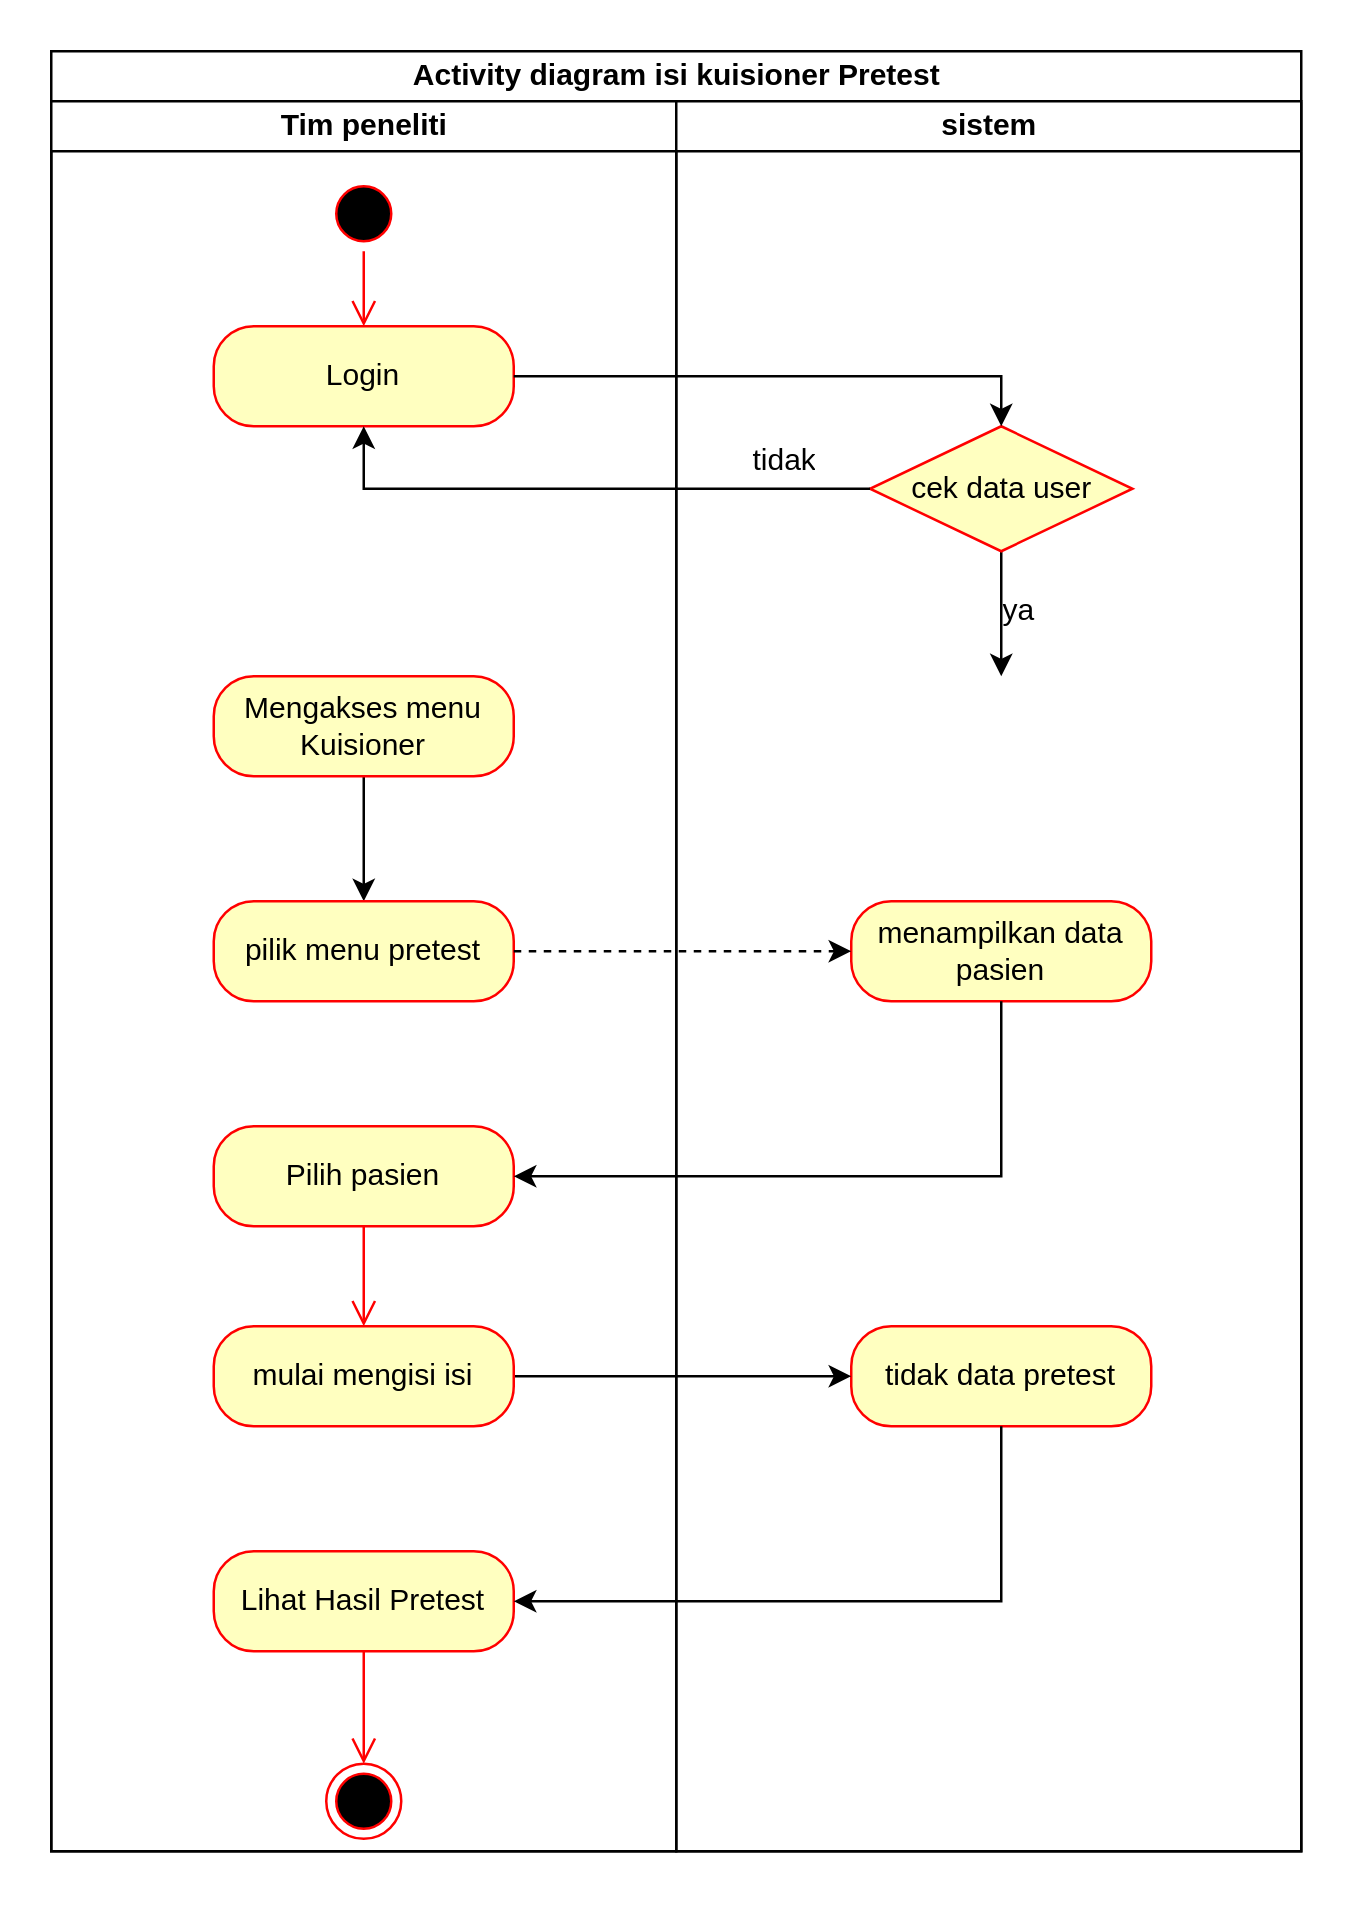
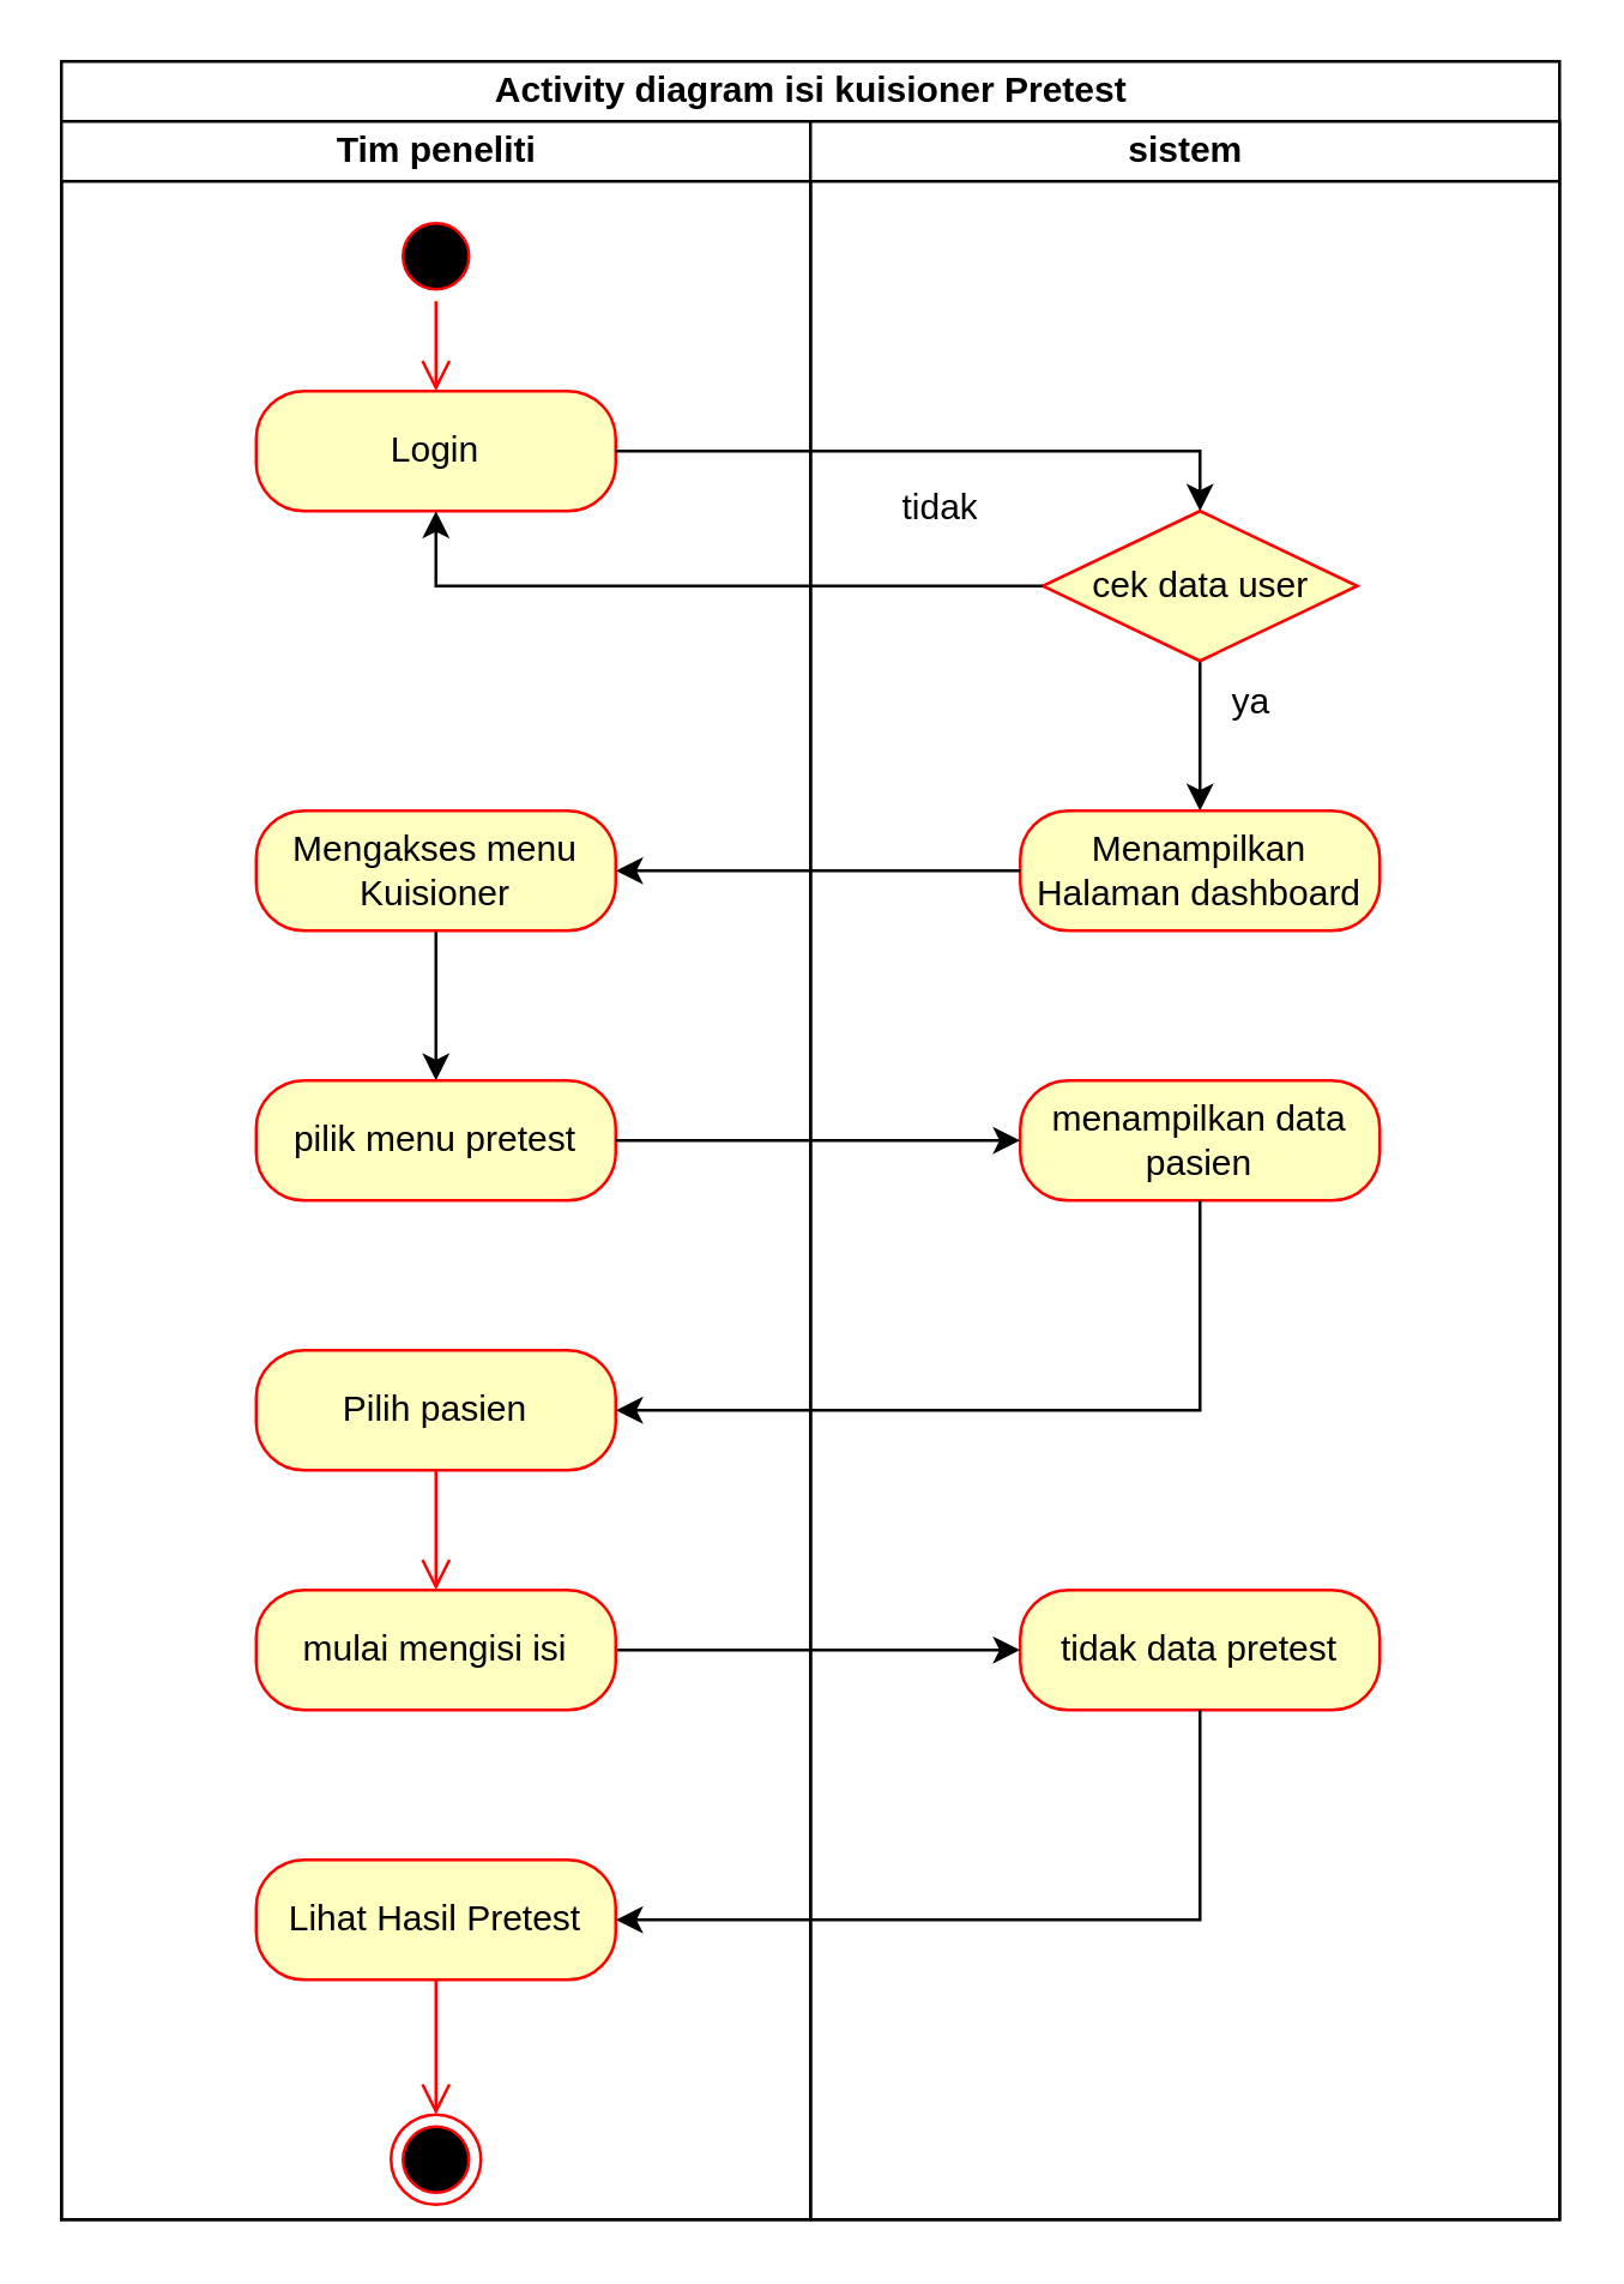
  <mxCell id="0" />
  <mxCell id="1" parent="0" />
  <mxCell id="2" value="Activity diagram isi kuisioner Pretest" style="swimlane;childLayout=stackLayout;resizeParent=1;resizeParentMax=0;startSize=20;html=1;" vertex="1" parent="1"><mxGeometry x="20" y="20" width="500" height="720" as="geometry" /></mxCell>
  <mxCell id="3" value="Tim peneliti" style="swimlane;startSize=20;html=1;" vertex="1" parent="2"><mxGeometry y="20" width="250" height="700" as="geometry" /></mxCell>
  <mxCell id="4" value="" style="ellipse;html=1;shape=startState;fillColor=#000000;strokeColor=#ff0000;" vertex="1" parent="3"><mxGeometry x="110.0" y="30" width="30" height="30" as="geometry" /></mxCell>
  <mxCell id="5" value="" style="edgeStyle=orthogonalEdgeStyle;html=1;verticalAlign=bottom;endArrow=open;endSize=8;strokeColor=#ff0000;rounded=0;" edge="1" parent="3" source="4"><mxGeometry relative="1" as="geometry"><mxPoint x="125.0" y="90" as="targetPoint" /></mxGeometry></mxCell>
  <mxCell id="6" value="Login" style="rounded=1;whiteSpace=wrap;html=1;arcSize=40;fontColor=#000000;fillColor=#ffffc0;strokeColor=#ff0000;" vertex="1" parent="3"><mxGeometry x="65.0" y="90" width="120" height="40" as="geometry" /></mxCell>
  <mxCell id="7" style="edgeStyle=orthogonalEdgeStyle;rounded=0;orthogonalLoop=1;jettySize=auto;html=1;exitX=0.5;exitY=1;exitDx=0;exitDy=0;entryX=0.5;entryY=0;entryDx=0;entryDy=0;" edge="1" parent="3" source="8" target="9"><mxGeometry relative="1" as="geometry" /></mxCell>
  <mxCell id="8" value="Mengakses menu Kuisioner" style="rounded=1;whiteSpace=wrap;html=1;arcSize=40;fontColor=#000000;fillColor=#ffffc0;strokeColor=#ff0000;" vertex="1" parent="3"><mxGeometry x="65.0" y="230" width="120" height="40" as="geometry" /></mxCell>
  <mxCell id="9" value="pilik menu pretest" style="rounded=1;whiteSpace=wrap;html=1;arcSize=40;fontColor=#000000;fillColor=#ffffc0;strokeColor=#ff0000;" vertex="1" parent="3"><mxGeometry x="65.0" y="320" width="120" height="40" as="geometry" /></mxCell>
  <mxCell id="10" value="Pilih pasien" style="rounded=1;whiteSpace=wrap;html=1;arcSize=40;fontColor=#000000;fillColor=#ffffc0;strokeColor=#ff0000;" vertex="1" parent="3"><mxGeometry x="65.0" y="410" width="120" height="40" as="geometry" /></mxCell>
  <mxCell id="11" value="Lihat Hasil Pretest" style="rounded=1;whiteSpace=wrap;html=1;arcSize=40;fontColor=#000000;fillColor=#ffffc0;strokeColor=#ff0000;" vertex="1" parent="3"><mxGeometry x="65.0" y="580" width="120" height="40" as="geometry" /></mxCell>
  <mxCell id="12" value="sistem" style="swimlane;startSize=20;html=1;" vertex="1" parent="2"><mxGeometry x="250" y="20" width="250" height="700" as="geometry" /></mxCell>
  <mxCell id="13" style="edgeStyle=orthogonalEdgeStyle;rounded=0;orthogonalLoop=1;jettySize=auto;html=1;exitX=0.5;exitY=1;exitDx=0;exitDy=0;" edge="1" parent="12" source="14"><mxGeometry relative="1" as="geometry"><mxPoint x="130.0" y="230" as="targetPoint" /></mxGeometry></mxCell>
  <mxCell id="14" value="cek data user" style="rhombus;whiteSpace=wrap;html=1;fontColor=#000000;fillColor=#ffffc0;strokeColor=#ff0000;" vertex="1" parent="12"><mxGeometry x="77.5" y="130" width="105" height="50" as="geometry" /></mxCell>
- <mxCell id="15" value="ya" style="text;strokeColor=none;fillColor=none;spacingLeft=4;spacingRight=4;overflow=hidden;rotatable=0;points=[[0,0.5],[1,0.5]];portConstraint=eastwest;fontSize=12;whiteSpace=wrap;html=1;" vertex="1" parent="12"><mxGeometry x="125" y="190" width="40" height="30" as="geometry" /></mxCell>
- <mxCell id="16" value="tidak" style="text;strokeColor=none;fillColor=none;spacingLeft=4;spacingRight=4;overflow=hidden;rotatable=0;points=[[0,0.5],[1,0.5]];portConstraint=eastwest;fontSize=12;whiteSpace=wrap;html=1;" vertex="1" parent="12"><mxGeometry x="25.0" y="130" width="40" height="30" as="geometry" /></mxCell>
+ <mxCell id="15" value="ya" style="text;strokeColor=none;fillColor=none;spacingLeft=4;spacingRight=4;overflow=hidden;rotatable=0;points=[[0,0.5],[1,0.5]];portConstraint=eastwest;fontSize=12;whiteSpace=wrap;html=1;" vertex="1" parent="12"><mxGeometry x="135.0" y="180" width="40" height="30" as="geometry" /></mxCell>
+ <mxCell id="16" value="tidak" style="text;strokeColor=none;fillColor=none;spacingLeft=4;spacingRight=4;overflow=hidden;rotatable=0;points=[[0,0.5],[1,0.5]];portConstraint=eastwest;fontSize=12;whiteSpace=wrap;html=1;" vertex="1" parent="12"><mxGeometry x="25.0" y="115" width="40" height="30" as="geometry" /></mxCell>
+ <mxCell id="17" value="Menampilkan Halaman dashboard" style="rounded=1;whiteSpace=wrap;html=1;arcSize=40;fontColor=#000000;fillColor=#ffffc0;strokeColor=#ff0000;" vertex="1" parent="12"><mxGeometry x="70.0" y="230" width="120" height="40" as="geometry" /></mxCell>
  <mxCell id="18" value="menampilkan data pasien" style="rounded=1;whiteSpace=wrap;html=1;arcSize=40;fontColor=#000000;fillColor=#ffffc0;strokeColor=#ff0000;" vertex="1" parent="12"><mxGeometry x="70.0" y="320" width="120" height="40" as="geometry" /></mxCell>
  <mxCell id="19" value="tidak data pretest" style="rounded=1;whiteSpace=wrap;html=1;arcSize=40;fontColor=#000000;fillColor=#ffffc0;strokeColor=#ff0000;" vertex="1" parent="12"><mxGeometry x="70.0" y="490" width="120" height="40" as="geometry" /></mxCell>
  <mxCell id="20" style="edgeStyle=orthogonalEdgeStyle;rounded=0;orthogonalLoop=1;jettySize=auto;html=1;exitX=0;exitY=0.5;exitDx=0;exitDy=0;entryX=0.5;entryY=1;entryDx=0;entryDy=0;" edge="1" parent="2" source="14" target="6"><mxGeometry relative="1" as="geometry" /></mxCell>
  <mxCell id="21" style="edgeStyle=orthogonalEdgeStyle;rounded=0;orthogonalLoop=1;jettySize=auto;html=1;exitX=1;exitY=0.5;exitDx=0;exitDy=0;entryX=0.5;entryY=0;entryDx=0;entryDy=0;" edge="1" parent="2" source="6" target="14"><mxGeometry relative="1" as="geometry" /></mxCell>
- <mxCell id="23" style="edgeStyle=orthogonalEdgeStyle;rounded=0;orthogonalLoop=1;jettySize=auto;html=1;exitX=1;exitY=0.5;exitDx=0;exitDy=0;dashed=1;" edge="1" parent="2" source="9" target="18"><mxGeometry relative="1" as="geometry"><mxPoint x="325.0" y="360" as="targetPoint" /></mxGeometry></mxCell>
+ <mxCell id="22" style="edgeStyle=orthogonalEdgeStyle;rounded=0;orthogonalLoop=1;jettySize=auto;html=1;exitX=0;exitY=0.5;exitDx=0;exitDy=0;entryX=1;entryY=0.5;entryDx=0;entryDy=0;" edge="1" parent="2" source="17" target="8"><mxGeometry relative="1" as="geometry" /></mxCell>
+ <mxCell id="23" style="edgeStyle=orthogonalEdgeStyle;rounded=0;orthogonalLoop=1;jettySize=auto;html=1;exitX=1;exitY=0.5;exitDx=0;exitDy=0;" edge="1" parent="2" source="9" target="18"><mxGeometry relative="1" as="geometry"><mxPoint x="325.0" y="360" as="targetPoint" /></mxGeometry></mxCell>
  <mxCell id="24" style="edgeStyle=orthogonalEdgeStyle;rounded=0;orthogonalLoop=1;jettySize=auto;html=1;exitX=0.5;exitY=1;exitDx=0;exitDy=0;entryX=1;entryY=0.5;entryDx=0;entryDy=0;" edge="1" parent="2" source="18" target="10"><mxGeometry relative="1" as="geometry" /></mxCell>
  <mxCell id="25" style="edgeStyle=orthogonalEdgeStyle;rounded=0;orthogonalLoop=1;jettySize=auto;html=1;exitX=0.5;exitY=1;exitDx=0;exitDy=0;entryX=1;entryY=0.5;entryDx=0;entryDy=0;" edge="1" parent="2" source="19" target="11"><mxGeometry relative="1" as="geometry" /></mxCell>
  <mxCell id="26" style="edgeStyle=orthogonalEdgeStyle;rounded=0;orthogonalLoop=1;jettySize=auto;html=1;exitX=1;exitY=0.5;exitDx=0;exitDy=0;entryX=0;entryY=0.5;entryDx=0;entryDy=0;" edge="1" parent="1" source="27" target="19"><mxGeometry relative="1" as="geometry" /></mxCell>
  <mxCell id="27" value="mulai mengisi isi" style="rounded=1;whiteSpace=wrap;html=1;arcSize=40;fontColor=#000000;fillColor=#ffffc0;strokeColor=#ff0000;" vertex="1" parent="1"><mxGeometry x="85" y="530" width="120" height="40" as="geometry" /></mxCell>
  <mxCell id="28" value="" style="edgeStyle=orthogonalEdgeStyle;html=1;verticalAlign=bottom;endArrow=open;endSize=8;strokeColor=#ff0000;rounded=0;" edge="1" source="10" parent="1" target="27"><mxGeometry relative="1" as="geometry"><mxPoint x="145" y="550" as="targetPoint" /></mxGeometry></mxCell>
  <mxCell id="29" value="" style="ellipse;html=1;shape=endState;fillColor=#000000;strokeColor=#ff0000;" vertex="1" parent="1"><mxGeometry x="130" y="705" width="30" height="30" as="geometry" /></mxCell>
  <mxCell id="30" value="" style="edgeStyle=orthogonalEdgeStyle;html=1;verticalAlign=bottom;endArrow=open;endSize=8;strokeColor=#ff0000;rounded=0;" edge="1" source="11" parent="1" target="29"><mxGeometry relative="1" as="geometry"><mxPoint x="145" y="720" as="targetPoint" /></mxGeometry></mxCell>
